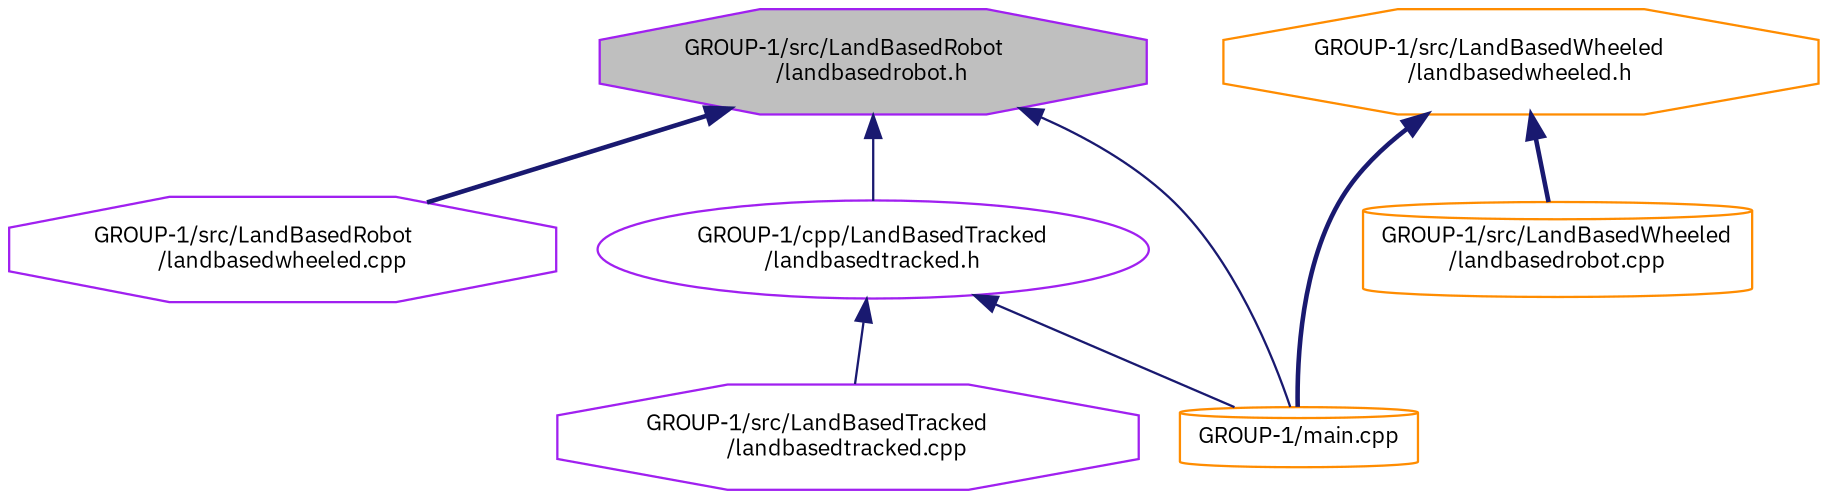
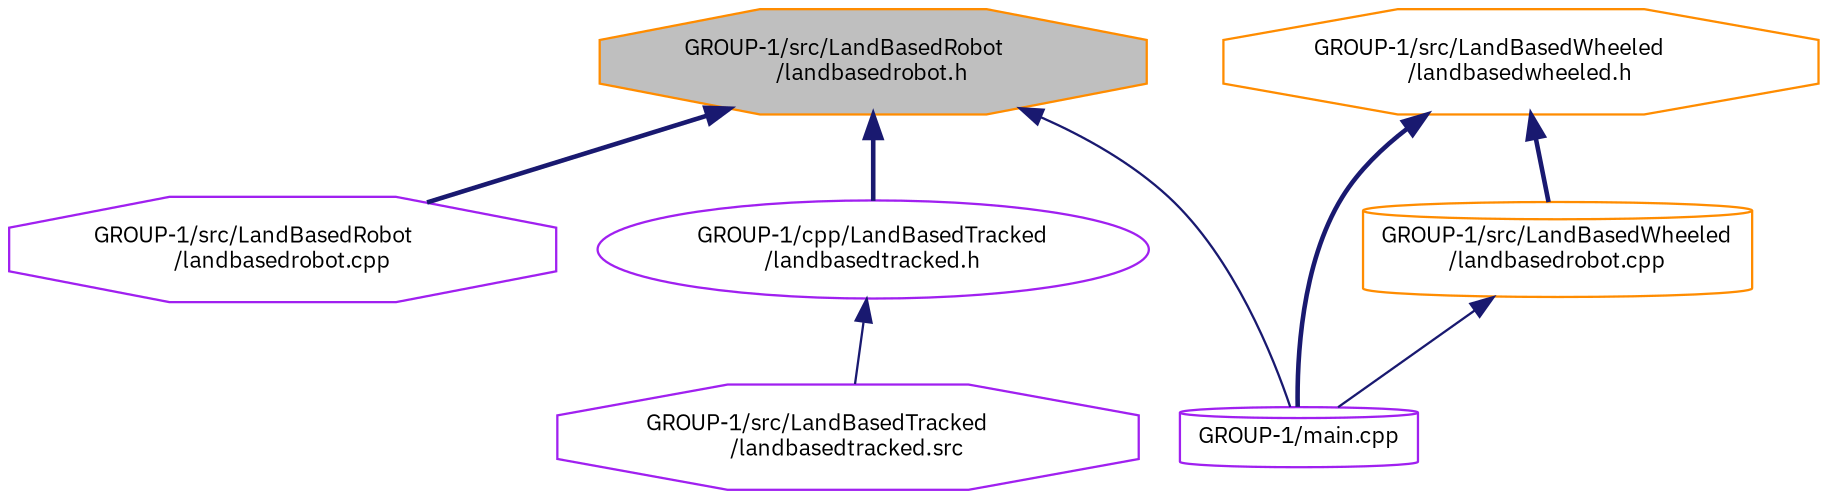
  digraph {
    fontname="IBM Plex Sans"
    node [color=purple fillcolor=white fontname="IBM Plex Sans" fontsize=10 shape=octagon style=filled]
    edge [color=midnightblue dir=back fontname="IBM Plex Sans" fontsize=10 labelfontname=Helvetica labelfontsize=10 style=solid]
-   n1 [fillcolor=grey75 fontcolor=black height=0.2 label="GROUP-1/src/LandBasedRobot\l/landbasedrobot.h" width=0.4]
-   n2 [height=0.2 label="GROUP-1/src/LandBasedRobot\l/landbasedwheeled.cpp" width=0.4]
+   n1 [color=darkorange fillcolor=grey75 fontcolor=black height=0.2 label="GROUP-1/src/LandBasedRobot\l/landbasedrobot.h" width=0.4]
+   n2 [height=0.2 label="GROUP-1/src/LandBasedRobot\l/landbasedrobot.cpp" width=0.4]
    n3 [height=0.2 label="GROUP-1/cpp/LandBasedTracked\l/landbasedtracked.h" shape=ellipse width=0.4]
-   n4 [color=darkorange height=0.2 label="GROUP-1/main.cpp" shape=cylinder width=0.4]
-   n5 [height=0.2 label="GROUP-1/src/LandBasedTracked\l/landbasedtracked.cpp" width=0.4]
+   n4 [height=0.2 label="GROUP-1/main.cpp" shape=cylinder width=0.4]
+   n5 [height=0.2 label="GROUP-1/src/LandBasedTracked\l/landbasedtracked.src" width=0.4]
    n6 [color=darkorange height=0.2 label="GROUP-1/src/LandBasedWheeled\l/landbasedwheeled.h" width=0.4]
    n7 [color=darkorange height=0.2 label="GROUP-1/src/LandBasedWheeled\l/landbasedrobot.cpp" shape=cylinder width=0.4]
    n1 -> n2 [style=bold]
-   n1 -> n3
+   n1 -> n3 [style=bold]
    n1 -> n4
-   n3 -> n4
+   n7 -> n4
    n3 -> n5
    n6 -> n4 [style=bold]
    n6 -> n7 [style=bold]
  }
